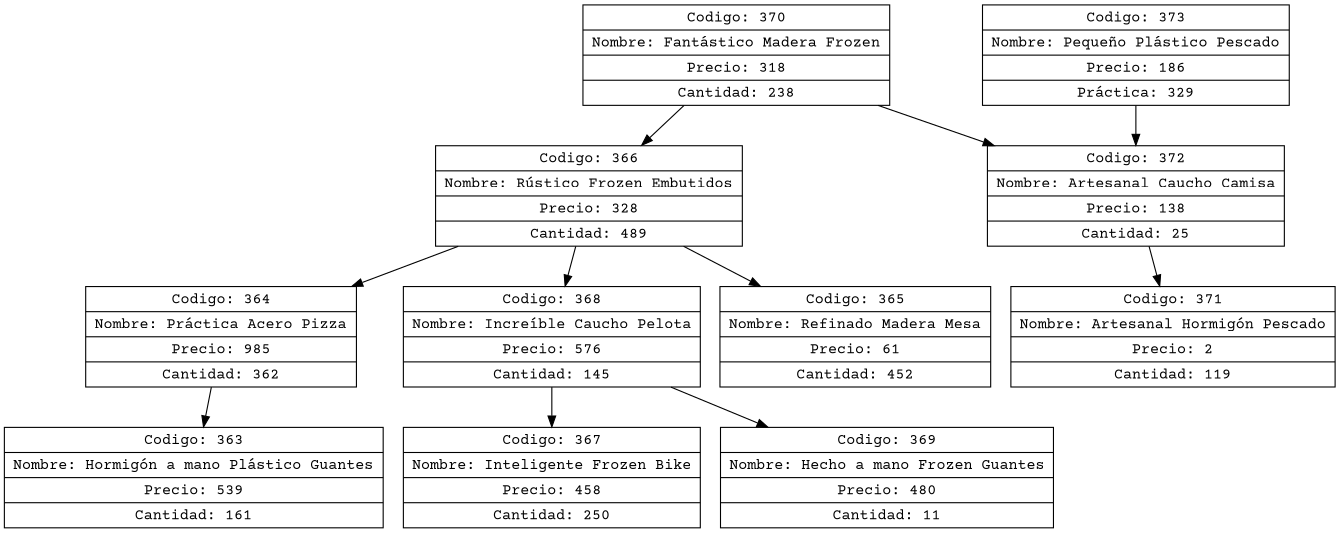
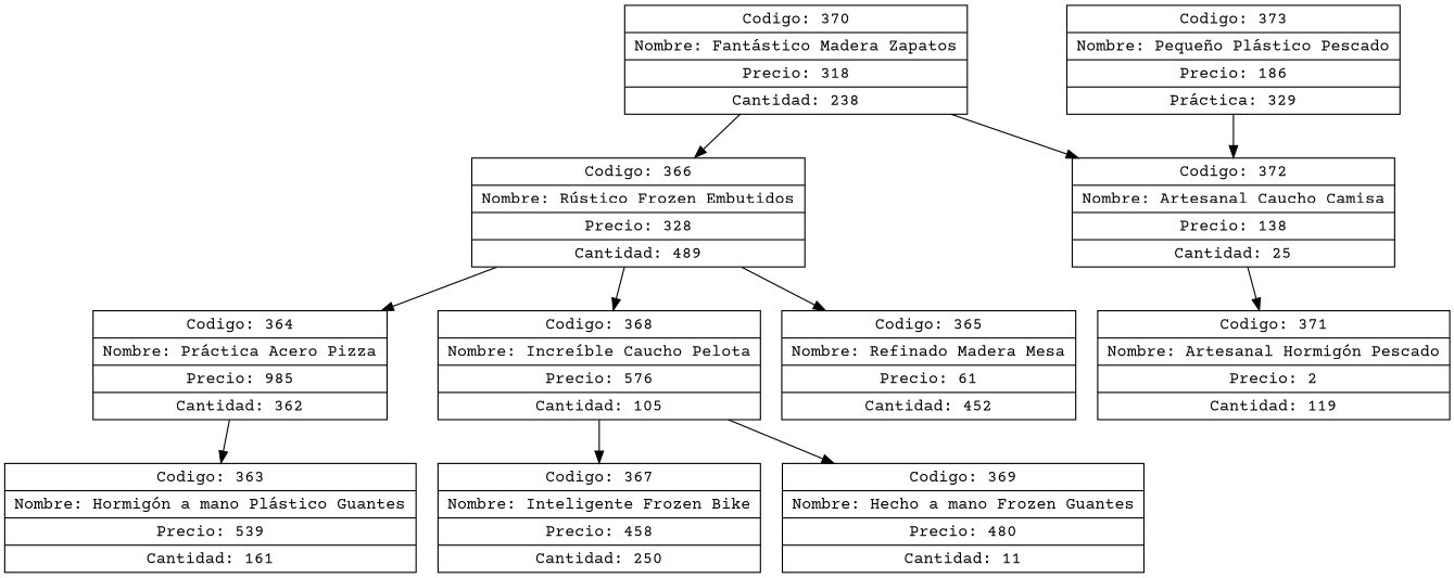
  digraph {
    concentrate=true
    fontname="Courier Prime"
    rankdir=UD
    node [fontname="Courier Prime" shape=record]
    edge [fontname="Courier Prime"]
-   n1 [label="{Codigo: 370|Nombre: Fantástico Madera Frozen|Precio: 318|Cantidad: 238}"]
+   n1 [label="{Codigo: 370|Nombre: Fantástico Madera Zapatos|Precio: 318|Cantidad: 238}"]
    n2 [label="{Codigo: 366|Nombre: Rústico Frozen Embutidos|Precio: 328|Cantidad: 489}"]
    n3 [label="{Codigo: 372|Nombre: Artesanal Caucho Camisa|Precio: 138|Cantidad: 25}"]
    n4 [label="{Codigo: 364|Nombre: Práctica Acero Pizza|Precio: 985|Cantidad: 362}"]
-   n5 [label="{Codigo: 368|Nombre: Increíble Caucho Pelota|Precio: 576|Cantidad: 145}"]
+   n5 [label="{Codigo: 368|Nombre: Increíble Caucho Pelota|Precio: 576|Cantidad: 105}"]
    n6 [label="{Codigo: 365|Nombre: Refinado Madera Mesa|Precio: 61|Cantidad: 452}"]
    n7 [label="{Codigo: 371|Nombre: Artesanal Hormigón Pescado|Precio: 2|Cantidad: 119}"]
    n8 [label="{Codigo: 363|Nombre: Hormigón a mano Plástico Guantes|Precio: 539|Cantidad: 161}"]
    n9 [label="{Codigo: 367|Nombre: Inteligente Frozen Bike|Precio: 458|Cantidad: 250}"]
    n10 [label="{Codigo: 369|Nombre: Hecho a mano Frozen Guantes|Precio: 480|Cantidad: 11}"]
    n11 [label="{Codigo: 373|Nombre: Pequeño Plástico Pescado|Precio: 186|Práctica: 329}"]
    n1 -> n2
    n1 -> n3
    n2 -> n4
    n2 -> n5
    n2 -> n6
    n3 -> n7
    n4 -> n8
    n5 -> n9
    n5 -> n10
    n11 -> n3
  }
